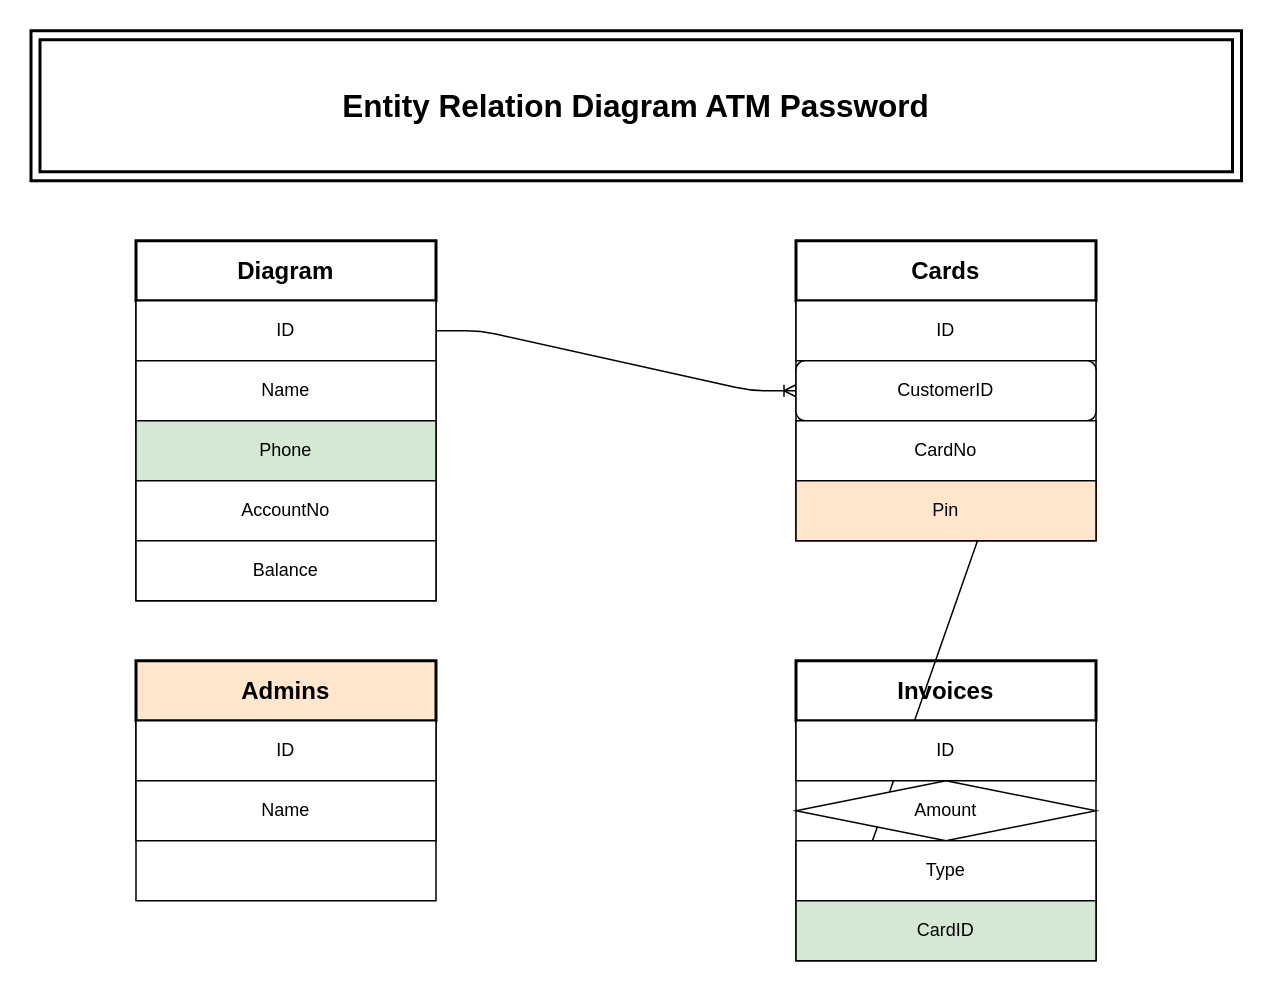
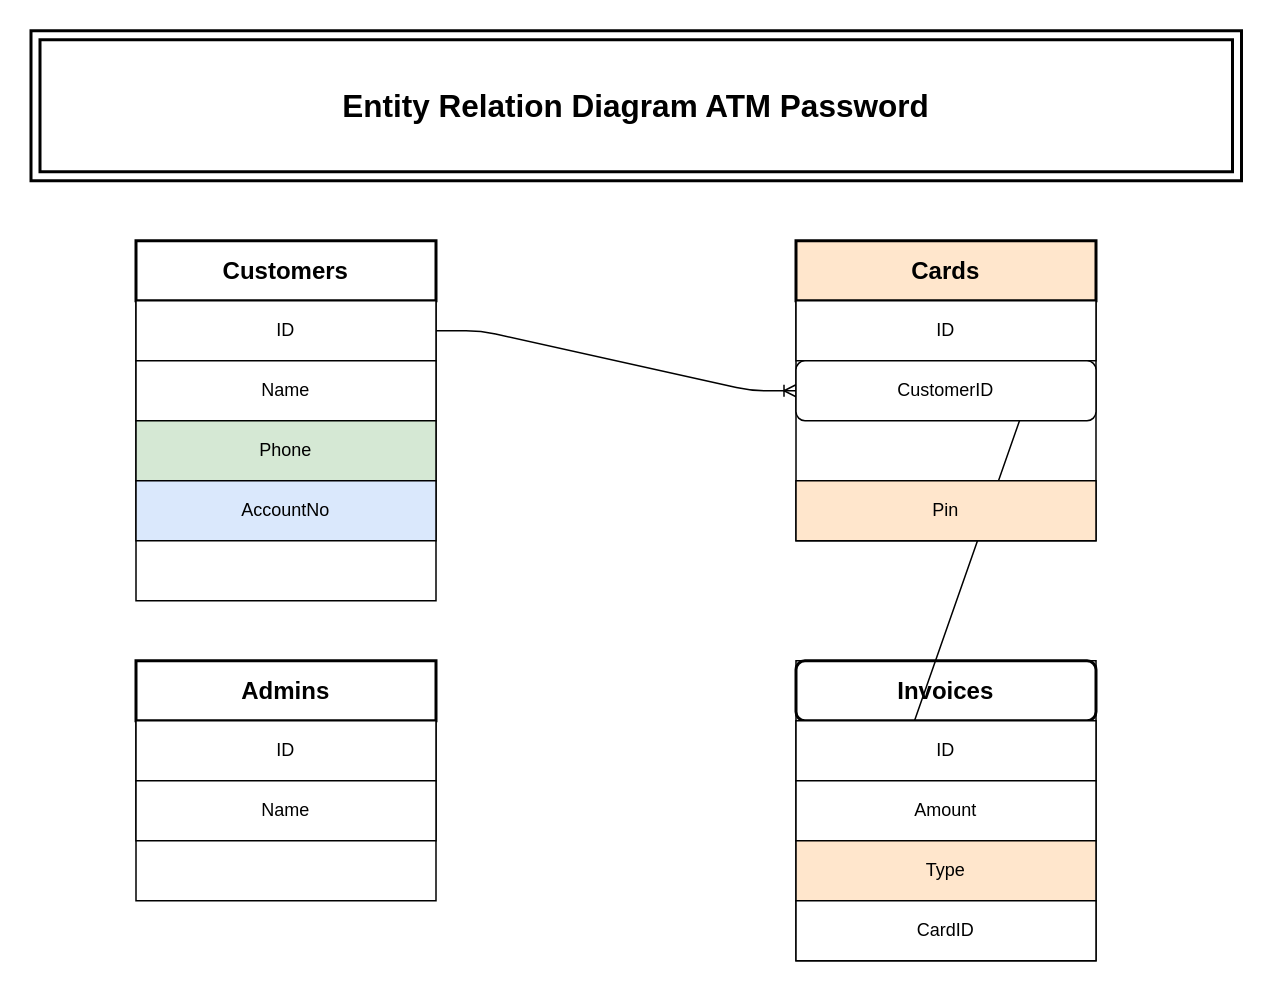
  <mxCell id="0" />
  <mxCell id="1" parent="0" />
  <mxCell id="2" value="" style="rounded=0;whiteSpace=wrap;html=1;" vertex="1" parent="1"><mxGeometry x="90" y="160" width="200" height="240" as="geometry" /></mxCell>
  <mxCell id="3" value="" style="rounded=0;whiteSpace=wrap;html=1;" vertex="1" parent="1"><mxGeometry x="530" y="160" width="200" height="200" as="geometry" /></mxCell>
- <mxCell id="4" value="Diagram" style="rounded=0;whiteSpace=wrap;html=1;fontSize=16;fontStyle=1;strokeWidth=2;" vertex="1" parent="1"><mxGeometry x="90" y="160" width="200" height="40" as="geometry" /></mxCell>
- <mxCell id="5" value="Cards" style="rounded=0;whiteSpace=wrap;html=1;fontStyle=1;labelBorderColor=none;strokeWidth=2;fontSize=16;" vertex="1" parent="1"><mxGeometry x="530" y="160" width="200" height="40" as="geometry" /></mxCell>
+ <mxCell id="4" value="Customers" style="rounded=0;whiteSpace=wrap;html=1;fontSize=16;fontStyle=1;strokeWidth=2;" vertex="1" parent="1"><mxGeometry x="90" y="160" width="200" height="40" as="geometry" /></mxCell>
+ <mxCell id="5" value="Cards" style="rounded=0;whiteSpace=wrap;html=1;fontStyle=1;labelBorderColor=none;strokeWidth=2;fontSize=16;fillColor=#ffe6cc;" vertex="1" parent="1"><mxGeometry x="530" y="160" width="200" height="40" as="geometry" /></mxCell>
  <mxCell id="6" value="" style="rounded=0;whiteSpace=wrap;html=1;" vertex="1" parent="1"><mxGeometry x="530" y="440" width="200" height="200" as="geometry" /></mxCell>
- <mxCell id="7" value="Invoices" style="rounded=0;whiteSpace=wrap;html=1;strokeWidth=2;fontStyle=1;fontSize=16;" vertex="1" parent="1"><mxGeometry x="530" y="440" width="200" height="40" as="geometry" /></mxCell>
+ <mxCell id="7" value="Invoices" style="whiteSpace=wrap;html=1;strokeWidth=2;fontStyle=1;fontSize=16;rounded=1;" vertex="1" parent="1"><mxGeometry x="530" y="440" width="200" height="40" as="geometry" /></mxCell>
  <mxCell id="8" value="" style="edgeStyle=entityRelationEdgeStyle;fontSize=12;html=1;endArrow=ERoneToMany;exitX=1;exitY=0.5;exitDx=0;exitDy=0;entryX=0;entryY=0.5;entryDx=0;entryDy=0;" edge="1" parent="1" source="10" target="15"><mxGeometry width="100" height="100" relative="1" as="geometry"><mxPoint x="360" y="310" as="sourcePoint" /><mxPoint x="460" y="210" as="targetPoint" /></mxGeometry></mxCell>
  <mxCell id="9" value="" style="edgeStyle=entityRelationEdgeStyle;fontSize=12;html=1;endArrow=ERoneToMany;exitX=1;exitY=0.5;exitDx=0;exitDy=0;entryX=0;entryY=0.5;entryDx=0;entryDy=0;" edge="1" parent="1" source="14" target="21"><mxGeometry width="100" height="100" relative="1" as="geometry"><mxPoint x="600" y="490" as="sourcePoint" /><mxPoint x="690" y="500" as="targetPoint" /></mxGeometry></mxCell>
  <mxCell id="10" value="ID" style="rounded=0;whiteSpace=wrap;html=1;" vertex="1" parent="1"><mxGeometry x="90" y="200" width="200" height="40" as="geometry" /></mxCell>
  <mxCell id="11" value="Name" style="rounded=0;whiteSpace=wrap;html=1;" vertex="1" parent="1"><mxGeometry x="90" y="240" width="200" height="40" as="geometry" /></mxCell>
  <mxCell id="12" value="Phone" style="rounded=0;whiteSpace=wrap;html=1;fillColor=#d5e8d4;" vertex="1" parent="1"><mxGeometry x="90" y="280" width="200" height="40" as="geometry" /></mxCell>
- <mxCell id="13" value="AccountNo" style="rounded=0;whiteSpace=wrap;html=1;" vertex="1" parent="1"><mxGeometry x="90" y="320" width="200" height="40" as="geometry" /></mxCell>
+ <mxCell id="13" value="AccountNo" style="rounded=0;whiteSpace=wrap;html=1;fillColor=#dae8fc;" vertex="1" parent="1"><mxGeometry x="90" y="320" width="200" height="40" as="geometry" /></mxCell>
  <mxCell id="14" value="ID" style="rounded=0;whiteSpace=wrap;html=1;" vertex="1" parent="1"><mxGeometry x="530" y="200" width="200" height="40" as="geometry" /></mxCell>
  <mxCell id="15" value="CustomerID" style="whiteSpace=wrap;html=1;rounded=1;" vertex="1" parent="1"><mxGeometry x="530" y="240" width="200" height="40" as="geometry" /></mxCell>
- <mxCell id="16" value="CardNo" style="rounded=0;whiteSpace=wrap;html=1;" vertex="1" parent="1"><mxGeometry x="530" y="280" width="200" height="40" as="geometry" /></mxCell>
  <mxCell id="17" value="Entity Relation Diagram ATM Password" style="shape=ext;margin=3;double=1;whiteSpace=wrap;html=1;align=center;strokeWidth=2;fontSize=21;fontStyle=1" vertex="1" parent="1"><mxGeometry x="20" y="20" width="807" height="100" as="geometry" /></mxCell>
  <mxCell id="18" value="ID" style="rounded=0;whiteSpace=wrap;html=1;" vertex="1" parent="1"><mxGeometry x="530" y="480" width="200" height="40" as="geometry" /></mxCell>
- <mxCell id="19" value="Amount" style="rhombus;whiteSpace=wrap;html=1;" vertex="1" parent="1"><mxGeometry x="530" y="520" width="200" height="40" as="geometry" /></mxCell>
- <mxCell id="20" value="Type" style="rounded=0;whiteSpace=wrap;html=1;" vertex="1" parent="1"><mxGeometry x="530" y="560" width="200" height="40" as="geometry" /></mxCell>
- <mxCell id="21" value="CardID" style="rounded=0;whiteSpace=wrap;html=1;fillColor=#d5e8d4;" vertex="1" parent="1"><mxGeometry x="530" y="600" width="200" height="40" as="geometry" /></mxCell>
- <mxCell id="22" value="Balance" style="rounded=0;whiteSpace=wrap;html=1;" vertex="1" parent="1"><mxGeometry x="90" y="360" width="200" height="40" as="geometry" /></mxCell>
+ <mxCell id="19" value="Amount" style="rounded=0;whiteSpace=wrap;html=1;" vertex="1" parent="1"><mxGeometry x="530" y="520" width="200" height="40" as="geometry" /></mxCell>
+ <mxCell id="20" value="Type" style="rounded=0;whiteSpace=wrap;html=1;fillColor=#ffe6cc;" vertex="1" parent="1"><mxGeometry x="530" y="560" width="200" height="40" as="geometry" /></mxCell>
+ <mxCell id="21" value="CardID" style="rounded=0;whiteSpace=wrap;html=1;" vertex="1" parent="1"><mxGeometry x="530" y="600" width="200" height="40" as="geometry" /></mxCell>
  <mxCell id="23" value="Pin" style="rounded=0;whiteSpace=wrap;html=1;fillColor=#ffe6cc;" vertex="1" parent="1"><mxGeometry x="530" y="320" width="200" height="40" as="geometry" /></mxCell>
  <mxCell id="24" value="" style="rounded=0;whiteSpace=wrap;html=1;" vertex="1" parent="1"><mxGeometry x="90" y="440" width="200" height="160" as="geometry" /></mxCell>
- <mxCell id="25" value="Admins" style="rounded=0;whiteSpace=wrap;html=1;fontSize=16;fontStyle=1;strokeWidth=2;fillColor=#ffe6cc;" vertex="1" parent="1"><mxGeometry x="90" y="440" width="200" height="40" as="geometry" /></mxCell>
+ <mxCell id="25" value="Admins" style="rounded=0;whiteSpace=wrap;html=1;fontSize=16;fontStyle=1;strokeWidth=2;" vertex="1" parent="1"><mxGeometry x="90" y="440" width="200" height="40" as="geometry" /></mxCell>
  <mxCell id="26" value="ID" style="rounded=0;whiteSpace=wrap;html=1;" vertex="1" parent="1"><mxGeometry x="90" y="480" width="200" height="40" as="geometry" /></mxCell>
  <mxCell id="27" value="Name" style="rounded=0;whiteSpace=wrap;html=1;" vertex="1" parent="1"><mxGeometry x="90" y="520" width="200" height="40" as="geometry" /></mxCell>
